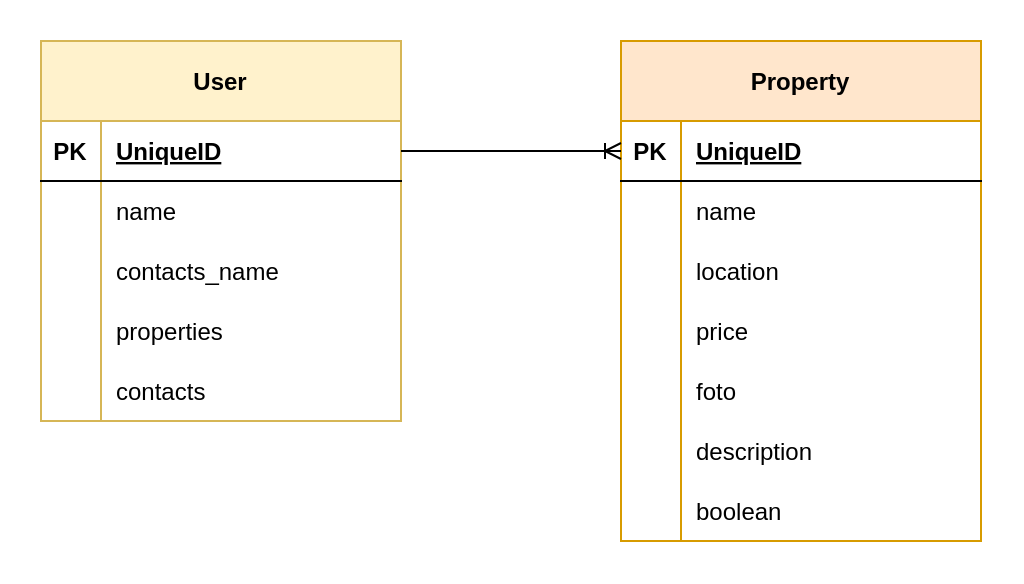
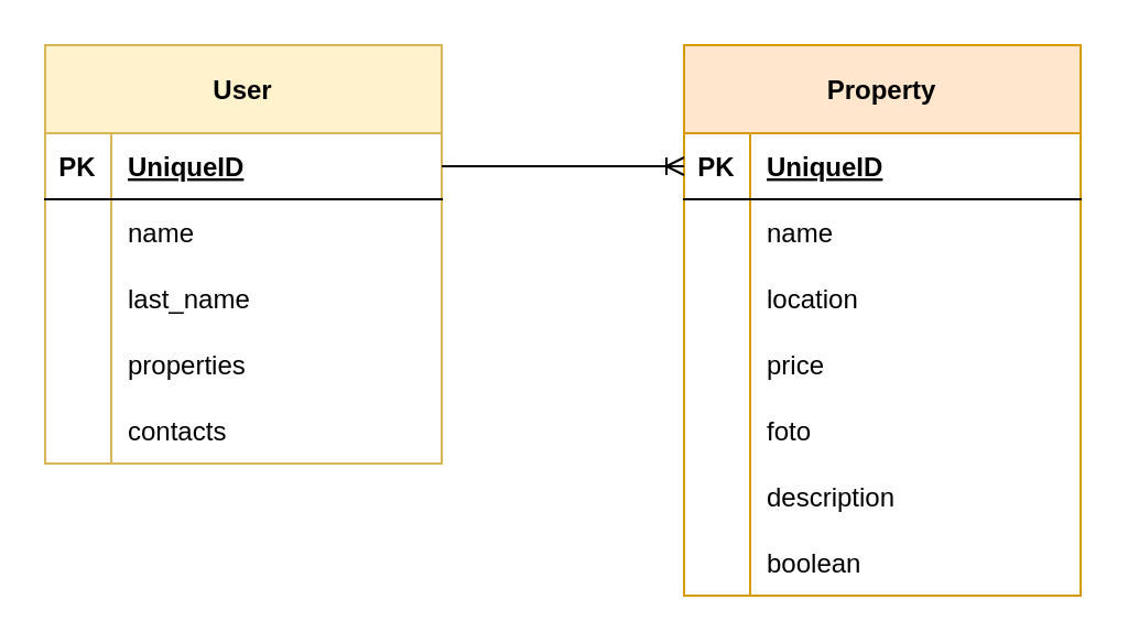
  <mxCell id="0" />
  <mxCell id="1" parent="0" />
  <mxCell id="2" value="User" style="shape=table;startSize=40;container=1;collapsible=1;childLayout=tableLayout;fixedRows=1;rowLines=0;fontStyle=1;align=center;resizeLast=1;fillColor=#fff2cc;strokeColor=#d6b656;" vertex="1" parent="1"><mxGeometry x="20" y="20" width="180" height="190" as="geometry"><mxRectangle x="110" y="220" width="70" height="40" as="alternateBounds" /></mxGeometry></mxCell>
  <mxCell id="3" value="" style="shape=tableRow;horizontal=0;startSize=0;swimlaneHead=0;swimlaneBody=0;fillColor=none;collapsible=0;dropTarget=0;points=[[0,0.5],[1,0.5]];portConstraint=eastwest;top=0;left=0;right=0;bottom=1;" vertex="1" parent="2"><mxGeometry y="40" width="180" height="30" as="geometry" /></mxCell>
  <mxCell id="4" value="PK" style="shape=partialRectangle;connectable=0;fillColor=none;top=0;left=0;bottom=0;right=0;fontStyle=1;overflow=hidden;" vertex="1" parent="3"><mxGeometry width="30" height="30" as="geometry"><mxRectangle width="30" height="30" as="alternateBounds" /></mxGeometry></mxCell>
  <mxCell id="5" value="UniqueID" style="shape=partialRectangle;connectable=0;fillColor=none;top=0;left=0;bottom=0;right=0;align=left;spacingLeft=6;fontStyle=5;overflow=hidden;" vertex="1" parent="3"><mxGeometry x="30" width="150" height="30" as="geometry"><mxRectangle width="150" height="30" as="alternateBounds" /></mxGeometry></mxCell>
  <mxCell id="6" value="" style="shape=tableRow;horizontal=0;startSize=0;swimlaneHead=0;swimlaneBody=0;fillColor=none;collapsible=0;dropTarget=0;points=[[0,0.5],[1,0.5]];portConstraint=eastwest;top=0;left=0;right=0;bottom=0;" vertex="1" parent="2"><mxGeometry y="70" width="180" height="30" as="geometry" /></mxCell>
  <mxCell id="7" value="" style="shape=partialRectangle;connectable=0;fillColor=none;top=0;left=0;bottom=0;right=0;editable=1;overflow=hidden;" vertex="1" parent="6"><mxGeometry width="30" height="30" as="geometry"><mxRectangle width="30" height="30" as="alternateBounds" /></mxGeometry></mxCell>
  <mxCell id="8" value="name" style="shape=partialRectangle;connectable=0;fillColor=none;top=0;left=0;bottom=0;right=0;align=left;spacingLeft=6;overflow=hidden;" vertex="1" parent="6"><mxGeometry x="30" width="150" height="30" as="geometry"><mxRectangle width="150" height="30" as="alternateBounds" /></mxGeometry></mxCell>
  <mxCell id="9" value="" style="shape=tableRow;horizontal=0;startSize=0;swimlaneHead=0;swimlaneBody=0;fillColor=none;collapsible=0;dropTarget=0;points=[[0,0.5],[1,0.5]];portConstraint=eastwest;top=0;left=0;right=0;bottom=0;" vertex="1" parent="2"><mxGeometry y="100" width="180" height="30" as="geometry" /></mxCell>
  <mxCell id="10" value="" style="shape=partialRectangle;connectable=0;fillColor=none;top=0;left=0;bottom=0;right=0;editable=1;overflow=hidden;" vertex="1" parent="9"><mxGeometry width="30" height="30" as="geometry"><mxRectangle width="30" height="30" as="alternateBounds" /></mxGeometry></mxCell>
- <mxCell id="11" value="contacts_name" style="shape=partialRectangle;connectable=0;fillColor=none;top=0;left=0;bottom=0;right=0;align=left;spacingLeft=6;overflow=hidden;" vertex="1" parent="9"><mxGeometry x="30" width="150" height="30" as="geometry"><mxRectangle width="150" height="30" as="alternateBounds" /></mxGeometry></mxCell>
+ <mxCell id="11" value="last_name" style="shape=partialRectangle;connectable=0;fillColor=none;top=0;left=0;bottom=0;right=0;align=left;spacingLeft=6;overflow=hidden;" vertex="1" parent="9"><mxGeometry x="30" width="150" height="30" as="geometry"><mxRectangle width="150" height="30" as="alternateBounds" /></mxGeometry></mxCell>
  <mxCell id="12" value="" style="shape=tableRow;horizontal=0;startSize=0;swimlaneHead=0;swimlaneBody=0;fillColor=none;collapsible=0;dropTarget=0;points=[[0,0.5],[1,0.5]];portConstraint=eastwest;top=0;left=0;right=0;bottom=0;" vertex="1" parent="2"><mxGeometry y="130" width="180" height="30" as="geometry" /></mxCell>
  <mxCell id="13" value="" style="shape=partialRectangle;connectable=0;fillColor=none;top=0;left=0;bottom=0;right=0;editable=1;overflow=hidden;" vertex="1" parent="12"><mxGeometry width="30" height="30" as="geometry"><mxRectangle width="30" height="30" as="alternateBounds" /></mxGeometry></mxCell>
  <mxCell id="14" value="properties" style="shape=partialRectangle;connectable=0;fillColor=none;top=0;left=0;bottom=0;right=0;align=left;spacingLeft=6;overflow=hidden;" vertex="1" parent="12"><mxGeometry x="30" width="150" height="30" as="geometry"><mxRectangle width="150" height="30" as="alternateBounds" /></mxGeometry></mxCell>
  <mxCell id="15" value="" style="shape=tableRow;horizontal=0;startSize=0;swimlaneHead=0;swimlaneBody=0;fillColor=none;collapsible=0;dropTarget=0;points=[[0,0.5],[1,0.5]];portConstraint=eastwest;top=0;left=0;right=0;bottom=0;" vertex="1" parent="2"><mxGeometry y="160" width="180" height="30" as="geometry" /></mxCell>
  <mxCell id="16" value="" style="shape=partialRectangle;connectable=0;fillColor=none;top=0;left=0;bottom=0;right=0;editable=1;overflow=hidden;" vertex="1" parent="15"><mxGeometry width="30" height="30" as="geometry"><mxRectangle width="30" height="30" as="alternateBounds" /></mxGeometry></mxCell>
  <mxCell id="17" value="contacts" style="shape=partialRectangle;connectable=0;fillColor=none;top=0;left=0;bottom=0;right=0;align=left;spacingLeft=6;overflow=hidden;" vertex="1" parent="15"><mxGeometry x="30" width="150" height="30" as="geometry"><mxRectangle width="150" height="30" as="alternateBounds" /></mxGeometry></mxCell>
  <mxCell id="18" value="Property" style="shape=table;startSize=40;container=1;collapsible=1;childLayout=tableLayout;fixedRows=1;rowLines=0;fontStyle=1;align=center;resizeLast=1;fillColor=#ffe6cc;strokeColor=#d79b00;" vertex="1" parent="1"><mxGeometry x="310" y="20" width="180" height="250" as="geometry"><mxRectangle x="110" y="220" width="70" height="40" as="alternateBounds" /></mxGeometry></mxCell>
  <mxCell id="19" value="" style="shape=tableRow;horizontal=0;startSize=0;swimlaneHead=0;swimlaneBody=0;fillColor=none;collapsible=0;dropTarget=0;points=[[0,0.5],[1,0.5]];portConstraint=eastwest;top=0;left=0;right=0;bottom=1;" vertex="1" parent="18"><mxGeometry y="40" width="180" height="30" as="geometry" /></mxCell>
  <mxCell id="20" value="PK" style="shape=partialRectangle;connectable=0;fillColor=none;top=0;left=0;bottom=0;right=0;fontStyle=1;overflow=hidden;" vertex="1" parent="19"><mxGeometry width="30" height="30" as="geometry"><mxRectangle width="30" height="30" as="alternateBounds" /></mxGeometry></mxCell>
  <mxCell id="21" value="UniqueID" style="shape=partialRectangle;connectable=0;fillColor=none;top=0;left=0;bottom=0;right=0;align=left;spacingLeft=6;fontStyle=5;overflow=hidden;" vertex="1" parent="19"><mxGeometry x="30" width="150" height="30" as="geometry"><mxRectangle width="150" height="30" as="alternateBounds" /></mxGeometry></mxCell>
  <mxCell id="22" value="" style="shape=tableRow;horizontal=0;startSize=0;swimlaneHead=0;swimlaneBody=0;fillColor=none;collapsible=0;dropTarget=0;points=[[0,0.5],[1,0.5]];portConstraint=eastwest;top=0;left=0;right=0;bottom=0;" vertex="1" parent="18"><mxGeometry y="70" width="180" height="30" as="geometry" /></mxCell>
  <mxCell id="23" value="" style="shape=partialRectangle;connectable=0;fillColor=none;top=0;left=0;bottom=0;right=0;editable=1;overflow=hidden;" vertex="1" parent="22"><mxGeometry width="30" height="30" as="geometry"><mxRectangle width="30" height="30" as="alternateBounds" /></mxGeometry></mxCell>
  <mxCell id="24" value="name" style="shape=partialRectangle;connectable=0;fillColor=none;top=0;left=0;bottom=0;right=0;align=left;spacingLeft=6;overflow=hidden;" vertex="1" parent="22"><mxGeometry x="30" width="150" height="30" as="geometry"><mxRectangle width="150" height="30" as="alternateBounds" /></mxGeometry></mxCell>
  <mxCell id="25" value="" style="shape=tableRow;horizontal=0;startSize=0;swimlaneHead=0;swimlaneBody=0;fillColor=none;collapsible=0;dropTarget=0;points=[[0,0.5],[1,0.5]];portConstraint=eastwest;top=0;left=0;right=0;bottom=0;" vertex="1" parent="18"><mxGeometry y="100" width="180" height="30" as="geometry" /></mxCell>
  <mxCell id="26" value="" style="shape=partialRectangle;connectable=0;fillColor=none;top=0;left=0;bottom=0;right=0;editable=1;overflow=hidden;" vertex="1" parent="25"><mxGeometry width="30" height="30" as="geometry"><mxRectangle width="30" height="30" as="alternateBounds" /></mxGeometry></mxCell>
  <mxCell id="27" value="location" style="shape=partialRectangle;connectable=0;fillColor=none;top=0;left=0;bottom=0;right=0;align=left;spacingLeft=6;overflow=hidden;" vertex="1" parent="25"><mxGeometry x="30" width="150" height="30" as="geometry"><mxRectangle width="150" height="30" as="alternateBounds" /></mxGeometry></mxCell>
  <mxCell id="28" value="" style="shape=tableRow;horizontal=0;startSize=0;swimlaneHead=0;swimlaneBody=0;fillColor=none;collapsible=0;dropTarget=0;points=[[0,0.5],[1,0.5]];portConstraint=eastwest;top=0;left=0;right=0;bottom=0;" vertex="1" parent="18"><mxGeometry y="130" width="180" height="30" as="geometry" /></mxCell>
  <mxCell id="29" value="" style="shape=partialRectangle;connectable=0;fillColor=none;top=0;left=0;bottom=0;right=0;editable=1;overflow=hidden;" vertex="1" parent="28"><mxGeometry width="30" height="30" as="geometry"><mxRectangle width="30" height="30" as="alternateBounds" /></mxGeometry></mxCell>
  <mxCell id="30" value="price" style="shape=partialRectangle;connectable=0;fillColor=none;top=0;left=0;bottom=0;right=0;align=left;spacingLeft=6;overflow=hidden;" vertex="1" parent="28"><mxGeometry x="30" width="150" height="30" as="geometry"><mxRectangle width="150" height="30" as="alternateBounds" /></mxGeometry></mxCell>
  <mxCell id="31" value="" style="shape=tableRow;horizontal=0;startSize=0;swimlaneHead=0;swimlaneBody=0;fillColor=none;collapsible=0;dropTarget=0;points=[[0,0.5],[1,0.5]];portConstraint=eastwest;top=0;left=0;right=0;bottom=0;" vertex="1" parent="18"><mxGeometry y="160" width="180" height="30" as="geometry" /></mxCell>
  <mxCell id="32" value="" style="shape=partialRectangle;connectable=0;fillColor=none;top=0;left=0;bottom=0;right=0;editable=1;overflow=hidden;" vertex="1" parent="31"><mxGeometry width="30" height="30" as="geometry"><mxRectangle width="30" height="30" as="alternateBounds" /></mxGeometry></mxCell>
  <mxCell id="33" value="foto" style="shape=partialRectangle;connectable=0;fillColor=none;top=0;left=0;bottom=0;right=0;align=left;spacingLeft=6;overflow=hidden;" vertex="1" parent="31"><mxGeometry x="30" width="150" height="30" as="geometry"><mxRectangle width="150" height="30" as="alternateBounds" /></mxGeometry></mxCell>
  <mxCell id="34" value="" style="shape=tableRow;horizontal=0;startSize=0;swimlaneHead=0;swimlaneBody=0;fillColor=none;collapsible=0;dropTarget=0;points=[[0,0.5],[1,0.5]];portConstraint=eastwest;top=0;left=0;right=0;bottom=0;" vertex="1" parent="18"><mxGeometry y="190" width="180" height="30" as="geometry" /></mxCell>
  <mxCell id="35" value="" style="shape=partialRectangle;connectable=0;fillColor=none;top=0;left=0;bottom=0;right=0;editable=1;overflow=hidden;" vertex="1" parent="34"><mxGeometry width="30" height="30" as="geometry"><mxRectangle width="30" height="30" as="alternateBounds" /></mxGeometry></mxCell>
  <mxCell id="36" value="description" style="shape=partialRectangle;connectable=0;fillColor=none;top=0;left=0;bottom=0;right=0;align=left;spacingLeft=6;overflow=hidden;" vertex="1" parent="34"><mxGeometry x="30" width="150" height="30" as="geometry"><mxRectangle width="150" height="30" as="alternateBounds" /></mxGeometry></mxCell>
  <mxCell id="37" value="" style="shape=tableRow;horizontal=0;startSize=0;swimlaneHead=0;swimlaneBody=0;fillColor=none;collapsible=0;dropTarget=0;points=[[0,0.5],[1,0.5]];portConstraint=eastwest;top=0;left=0;right=0;bottom=0;" vertex="1" parent="18"><mxGeometry y="220" width="180" height="30" as="geometry" /></mxCell>
  <mxCell id="38" value="" style="shape=partialRectangle;connectable=0;fillColor=none;top=0;left=0;bottom=0;right=0;editable=1;overflow=hidden;" vertex="1" parent="37"><mxGeometry width="30" height="30" as="geometry"><mxRectangle width="30" height="30" as="alternateBounds" /></mxGeometry></mxCell>
  <mxCell id="39" value="boolean" style="shape=partialRectangle;connectable=0;fillColor=none;top=0;left=0;bottom=0;right=0;align=left;spacingLeft=6;overflow=hidden;" vertex="1" parent="37"><mxGeometry x="30" width="150" height="30" as="geometry"><mxRectangle width="150" height="30" as="alternateBounds" /></mxGeometry></mxCell>
  <mxCell id="40" value="" style="edgeStyle=entityRelationEdgeStyle;fontSize=12;html=1;endArrow=ERoneToMany;rounded=0;entryX=0;entryY=0.5;entryDx=0;entryDy=0;exitX=1;exitY=0.5;exitDx=0;exitDy=0;" edge="1" parent="1" source="3" target="19"><mxGeometry width="100" height="100" relative="1" as="geometry"><mxPoint x="280" y="410" as="sourcePoint" /><mxPoint x="380" y="310" as="targetPoint" /></mxGeometry></mxCell>
